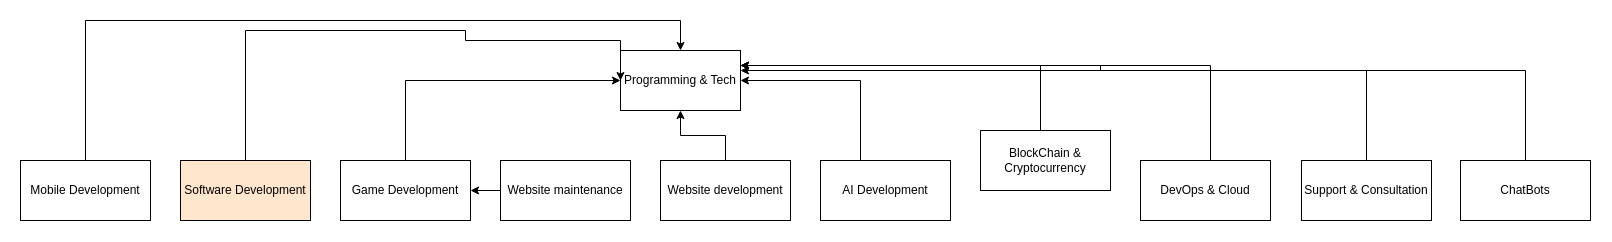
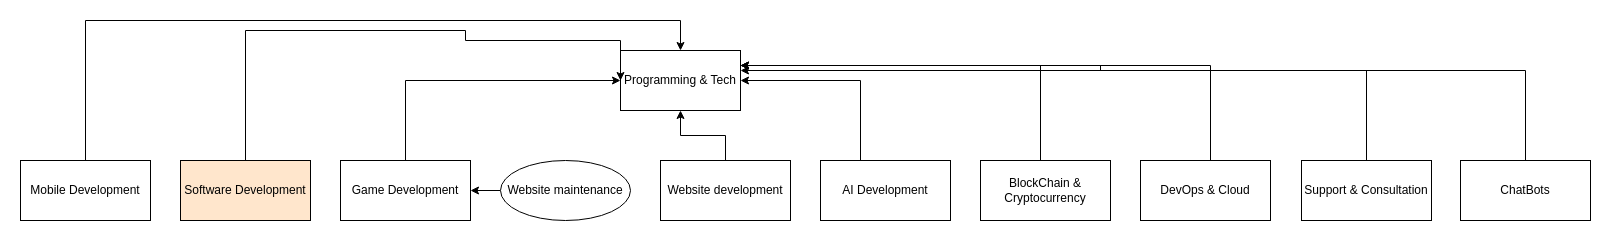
  <mxCell id="0" />
  <mxCell id="1" parent="0" />
  <mxCell id="2" value="Programming &amp;amp; Tech" style="rounded=0;whiteSpace=wrap;html=1;" parent="1" vertex="1"><mxGeometry x="620" y="50" width="120" height="60" as="geometry" /></mxCell>
  <mxCell id="3" style="edgeStyle=orthogonalEdgeStyle;rounded=0;orthogonalLoop=1;jettySize=auto;html=1;" edge="1" parent="1" source="4" target="2"><mxGeometry relative="1" as="geometry" /></mxCell>
  <mxCell id="4" value="Website development" style="rounded=0;whiteSpace=wrap;html=1;" vertex="1" parent="1"><mxGeometry x="660" y="160" width="130" height="60" as="geometry" /></mxCell>
  <mxCell id="5" style="edgeStyle=orthogonalEdgeStyle;rounded=0;orthogonalLoop=1;jettySize=auto;html=1;" edge="1" parent="1" source="6" target="10"><mxGeometry relative="1" as="geometry" /></mxCell>
- <mxCell id="6" value="Website maintenance" style="rounded=0;whiteSpace=wrap;html=1;" vertex="1" parent="1"><mxGeometry x="500" y="160" width="130" height="60" as="geometry" /></mxCell>
+ <mxCell id="6" value="Website maintenance" style="ellipse;whiteSpace=wrap;html=1;" vertex="1" parent="1"><mxGeometry x="500" y="160" width="130" height="60" as="geometry" /></mxCell>
  <mxCell id="7" style="edgeStyle=orthogonalEdgeStyle;rounded=0;orthogonalLoop=1;jettySize=auto;html=1;entryX=0;entryY=0.5;entryDx=0;entryDy=0;" edge="1" parent="1" source="8" target="2"><mxGeometry relative="1" as="geometry"><Array as="points"><mxPoint x="245" y="30" /><mxPoint x="465" y="30" /><mxPoint x="465" y="40" /><mxPoint x="620" y="40" /></Array></mxGeometry></mxCell>
  <mxCell id="8" value="Software Development" style="rounded=0;whiteSpace=wrap;html=1;fillColor=#ffe6cc;" vertex="1" parent="1"><mxGeometry x="180" y="160" width="130" height="60" as="geometry" /></mxCell>
  <mxCell id="9" style="edgeStyle=orthogonalEdgeStyle;rounded=0;orthogonalLoop=1;jettySize=auto;html=1;entryX=0;entryY=0.5;entryDx=0;entryDy=0;" edge="1" parent="1" source="10" target="2"><mxGeometry relative="1" as="geometry"><Array as="points"><mxPoint x="405" y="80" /></Array></mxGeometry></mxCell>
  <mxCell id="10" value="Game Development" style="rounded=0;whiteSpace=wrap;html=1;" vertex="1" parent="1"><mxGeometry x="340" y="160" width="130" height="60" as="geometry" /></mxCell>
  <mxCell id="11" style="edgeStyle=orthogonalEdgeStyle;rounded=0;orthogonalLoop=1;jettySize=auto;html=1;" edge="1" parent="1" source="12" target="2"><mxGeometry relative="1" as="geometry"><mxPoint x="250" y="20" as="targetPoint" /><Array as="points"><mxPoint x="85" y="20" /><mxPoint x="680" y="20" /></Array></mxGeometry></mxCell>
  <mxCell id="12" value="Mobile Development" style="rounded=0;whiteSpace=wrap;html=1;" vertex="1" parent="1"><mxGeometry x="20" y="160" width="130" height="60" as="geometry" /></mxCell>
  <mxCell id="13" style="edgeStyle=orthogonalEdgeStyle;rounded=0;orthogonalLoop=1;jettySize=auto;html=1;entryX=1;entryY=0.5;entryDx=0;entryDy=0;" edge="1" parent="1" source="14" target="2"><mxGeometry relative="1" as="geometry"><Array as="points"><mxPoint x="860" y="80" /></Array></mxGeometry></mxCell>
  <mxCell id="14" value="AI Development" style="rounded=0;whiteSpace=wrap;html=1;" vertex="1" parent="1"><mxGeometry x="820" y="160" width="130" height="60" as="geometry" /></mxCell>
  <mxCell id="15" style="edgeStyle=orthogonalEdgeStyle;rounded=0;orthogonalLoop=1;jettySize=auto;html=1;entryX=1;entryY=0.25;entryDx=0;entryDy=0;" edge="1" parent="1" source="16" target="2"><mxGeometry relative="1" as="geometry"><Array as="points"><mxPoint x="1040" y="65" /></Array></mxGeometry></mxCell>
- <mxCell id="16" value="BlockChain &amp;amp; Cryptocurrency" style="rounded=0;whiteSpace=wrap;html=1;" vertex="1" parent="1"><mxGeometry x="980" y="130" width="130" height="60" as="geometry" /></mxCell>
+ <mxCell id="16" value="BlockChain &amp;amp; Cryptocurrency" style="rounded=0;whiteSpace=wrap;html=1;" vertex="1" parent="1"><mxGeometry x="980" y="160" width="130" height="60" as="geometry" /></mxCell>
  <mxCell id="17" style="edgeStyle=orthogonalEdgeStyle;rounded=0;orthogonalLoop=1;jettySize=auto;html=1;entryX=1;entryY=0.25;entryDx=0;entryDy=0;" edge="1" parent="1" source="18" target="2"><mxGeometry relative="1" as="geometry"><Array as="points"><mxPoint x="1210" y="65" /></Array></mxGeometry></mxCell>
  <mxCell id="18" value="DevOps &amp;amp; Cloud" style="rounded=0;whiteSpace=wrap;html=1;" vertex="1" parent="1"><mxGeometry x="1140" y="160" width="130" height="60" as="geometry" /></mxCell>
  <mxCell id="19" style="edgeStyle=orthogonalEdgeStyle;rounded=0;orthogonalLoop=1;jettySize=auto;html=1;" edge="1" parent="1" source="20"><mxGeometry relative="1" as="geometry"><mxPoint x="740" y="70" as="targetPoint" /><Array as="points"><mxPoint x="1366" y="70" /></Array></mxGeometry></mxCell>
  <mxCell id="20" value="Support &amp;amp; Consultation" style="rounded=0;whiteSpace=wrap;html=1;" vertex="1" parent="1"><mxGeometry x="1301" y="160" width="130" height="60" as="geometry" /></mxCell>
  <mxCell id="21" style="edgeStyle=orthogonalEdgeStyle;rounded=0;orthogonalLoop=1;jettySize=auto;html=1;entryX=1;entryY=0.25;entryDx=0;entryDy=0;" edge="1" parent="1" source="22" target="2"><mxGeometry relative="1" as="geometry"><Array as="points"><mxPoint x="1525" y="70" /><mxPoint x="1100" y="70" /><mxPoint x="1100" y="65" /></Array></mxGeometry></mxCell>
  <mxCell id="22" value="ChatBots" style="rounded=0;whiteSpace=wrap;html=1;" vertex="1" parent="1"><mxGeometry x="1460" y="160" width="130" height="60" as="geometry" /></mxCell>
